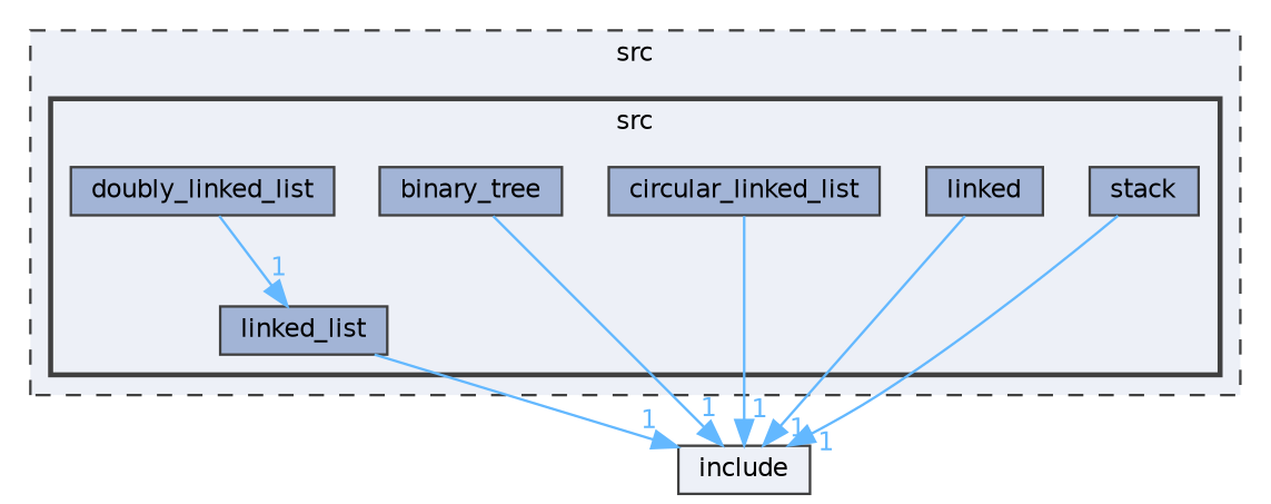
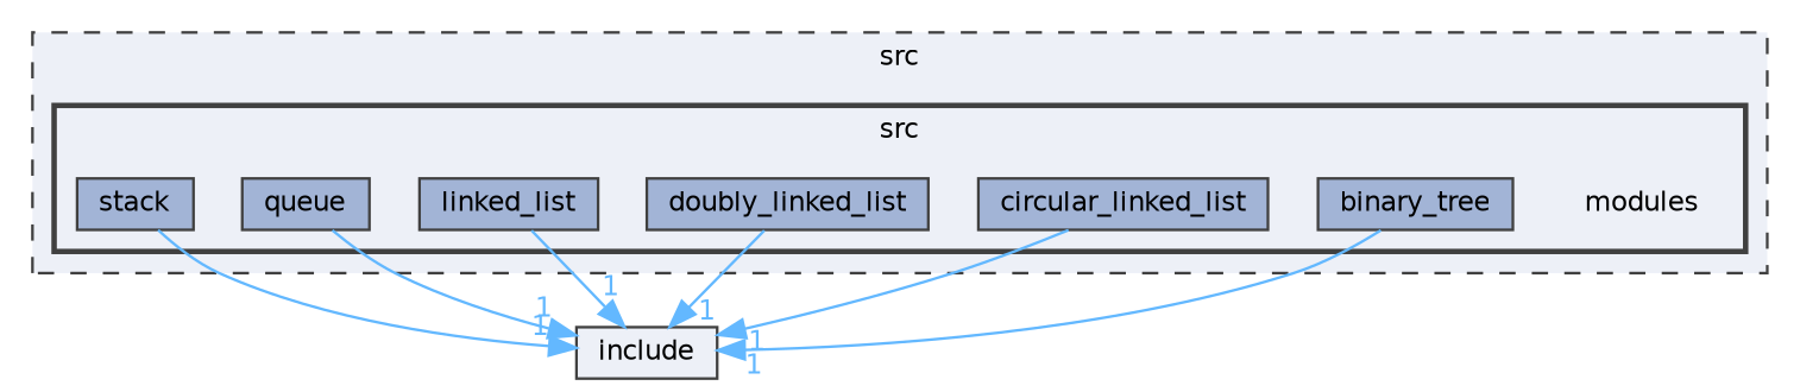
  digraph {
    compound=true
    node [fontname=Helvetica fontsize=10 shape=box color=grey25 fillcolor="#a2b4d6" style=filled]
    edge [color=steelblue1 fontcolor=steelblue1 fontname=Helvetica fontsize=10 headlabel=1 labeldistance=1.5 labelfontname=Helvetica labelfontsize=10]
+   n1 [height=0.2 label=modules shape=plaintext width=0.4 color="" fillcolor="" style=""]
    n2 [height=0.2 label=binary_tree width=0.4]
    n3 [height=0.2 label=circular_linked_list width=0.4]
    n4 [height=0.2 label=doubly_linked_list width=0.4]
    n5 [height=0.2 label=linked_list width=0.4]
-   n6 [height=0.2 label=linked width=0.4]
+   n6 [height=0.2 label=queue width=0.4]
    n7 [height=0.2 label=stack width=0.4]
    n8 [fillcolor="#edf0f7" height=0.2 label=include width=0.4]
    subgraph cluster_1 {
      bgcolor="#edf0f7"
      fontname=Helvetica
      fontsize=10
      label=src
      pencolor=grey25
      style="filled,dashed"
      subgraph cluster_2 {
        bgcolor="#edf0f7"
        fontname=Helvetica
        fontsize=10
        pencolor=grey25
        style="filled,bold"
+       n1
        n2
        n3
        n4
        n5
        n6
        n7
      }
    }
    n2 -> n8
    n3 -> n8
-   n4 -> n5
+   n4 -> n8
    n5 -> n8
    n6 -> n8
    n7 -> n8
  }
